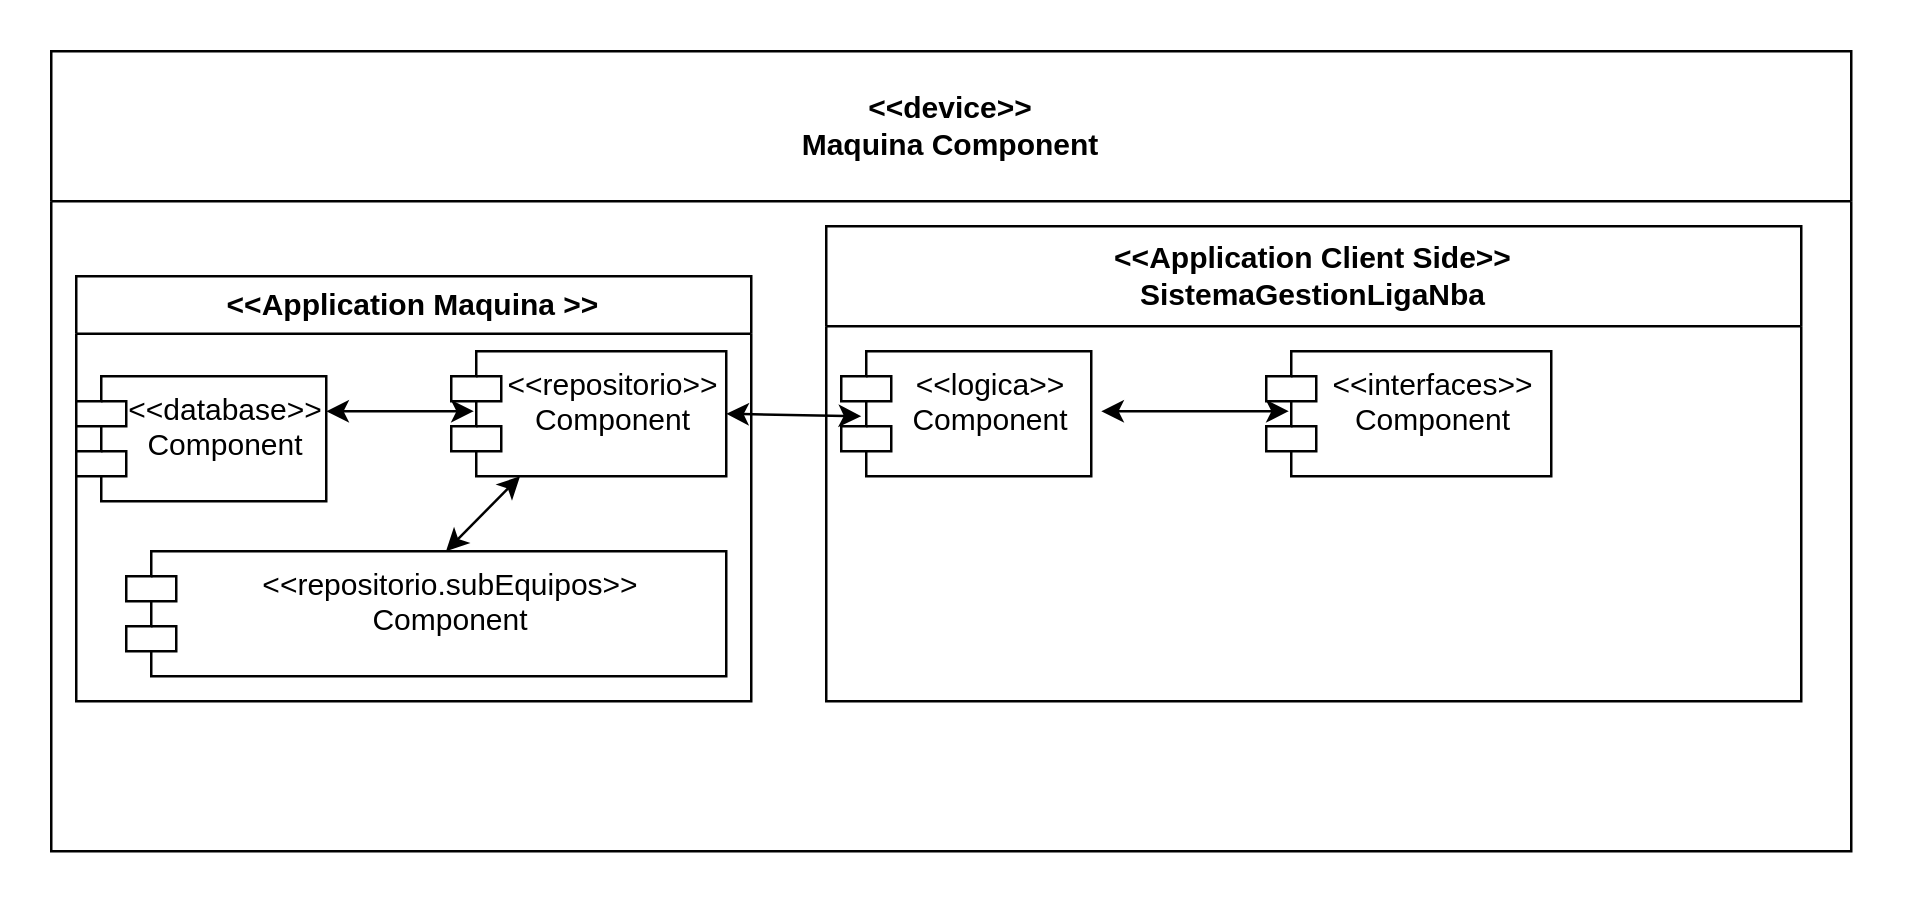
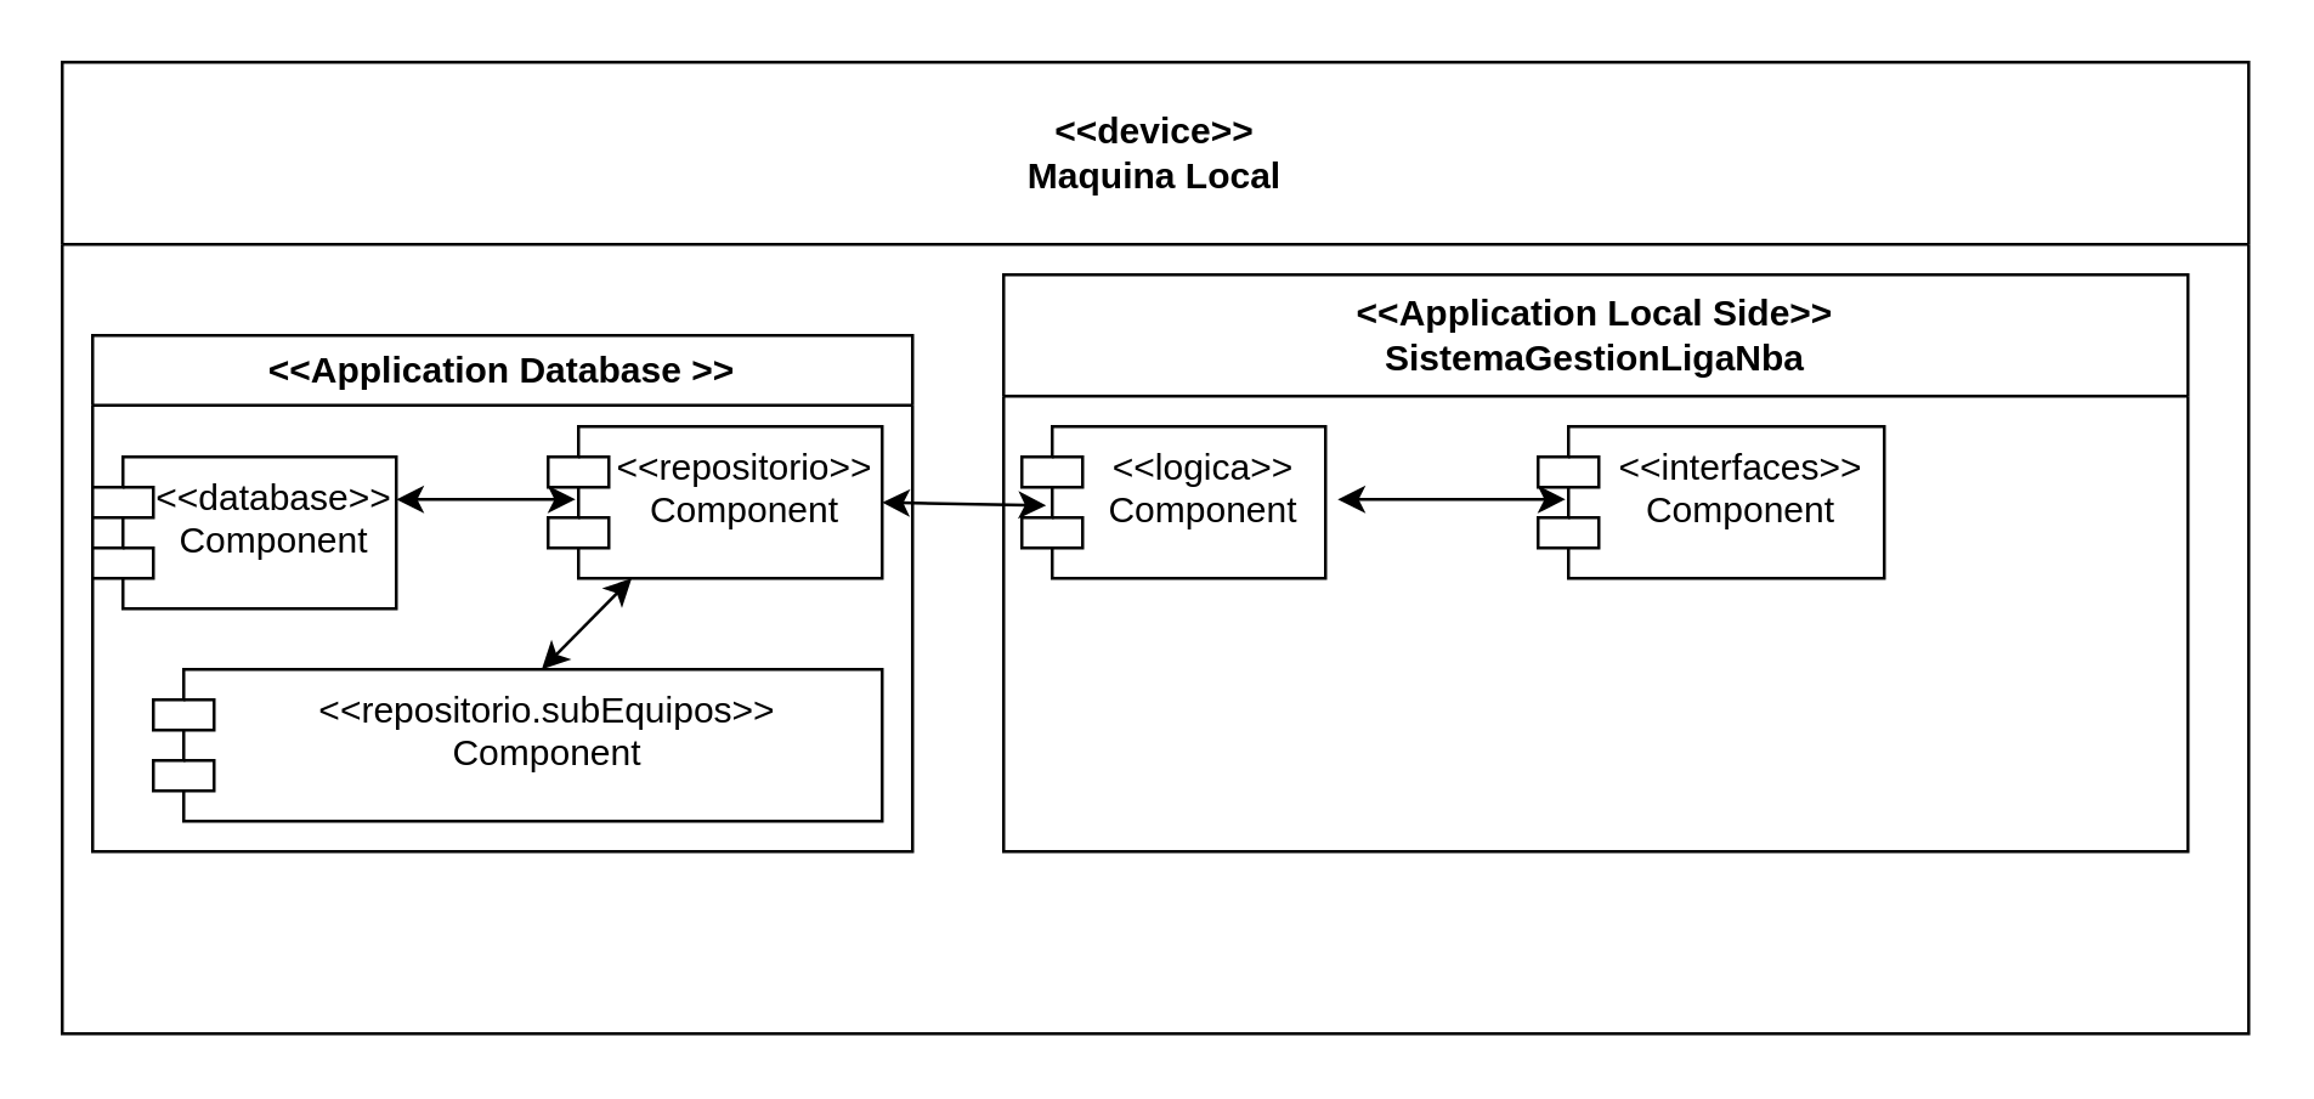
  <mxCell id="0" />
  <mxCell id="1" parent="0" />
- <mxCell id="2" value="&amp;lt;&amp;lt;device&amp;gt;&amp;gt;&lt;br&gt;Maquina Component" style="swimlane;whiteSpace=wrap;html=1;fillColor=#FFFFFF;fillStyle=solid;gradientColor=none;swimlaneFillColor=#FFFFFF;startSize=60;" vertex="1" parent="1"><mxGeometry x="20" y="20" width="720" height="320" as="geometry" /></mxCell>
- <mxCell id="3" value="&amp;lt;&amp;lt;Application Maquina &amp;gt;&amp;gt;" style="swimlane;whiteSpace=wrap;html=1;fillStyle=solid;fillColor=#FFFFFF;gradientColor=none;" vertex="1" parent="2"><mxGeometry x="10" y="90" width="270" height="170" as="geometry" /></mxCell>
+ <mxCell id="2" value="&amp;lt;&amp;lt;device&amp;gt;&amp;gt;&lt;br&gt;Maquina Local" style="swimlane;whiteSpace=wrap;html=1;fillColor=#FFFFFF;fillStyle=solid;gradientColor=none;swimlaneFillColor=#FFFFFF;startSize=60;" vertex="1" parent="1"><mxGeometry x="20" y="20" width="720" height="320" as="geometry" /></mxCell>
+ <mxCell id="3" value="&amp;lt;&amp;lt;Application Database &amp;gt;&amp;gt;" style="swimlane;whiteSpace=wrap;html=1;fillStyle=solid;fillColor=#FFFFFF;gradientColor=none;" vertex="1" parent="2"><mxGeometry x="10" y="90" width="270" height="170" as="geometry" /></mxCell>
  <mxCell id="4" value="" style="endArrow=classic;startArrow=classic;html=1;rounded=0;exitX=0.533;exitY=0;exitDx=0;exitDy=0;exitPerimeter=0;entryX=0.25;entryY=1;entryDx=0;entryDy=0;" edge="1" parent="3" source="8" target="6"><mxGeometry width="50" height="50" relative="1" as="geometry"><mxPoint x="145" y="114" as="sourcePoint" /><mxPoint x="177.98" y="83" as="targetPoint" /><Array as="points" /></mxGeometry></mxCell>
  <mxCell id="5" value="&lt;&lt;database&gt;&gt;&#10;Component" style="shape=module;align=left;spacingLeft=20;align=center;verticalAlign=top;fillStyle=solid;fillColor=#FFFFFF;gradientColor=none;" vertex="1" parent="3"><mxGeometry y="40" width="100" height="50" as="geometry" /></mxCell>
  <mxCell id="6" value="&lt;&lt;repositorio&gt;&gt;&#10;Component" style="shape=module;align=left;spacingLeft=20;align=center;verticalAlign=top;fillStyle=solid;fillColor=#FFFFFF;gradientColor=none;" vertex="1" parent="3"><mxGeometry x="150" y="30" width="110" height="50" as="geometry" /></mxCell>
  <mxCell id="7" value="" style="endArrow=classic;startArrow=classic;html=1;rounded=0;exitX=0.082;exitY=0.48;exitDx=0;exitDy=0;exitPerimeter=0;" edge="1" parent="3" source="6"><mxGeometry width="50" height="50" relative="1" as="geometry"><mxPoint x="145" y="54.5" as="sourcePoint" /><mxPoint x="100" y="54" as="targetPoint" /></mxGeometry></mxCell>
  <mxCell id="8" value="&lt;&lt;repositorio.subEquipos&gt;&gt;&#10;Component" style="shape=module;align=left;spacingLeft=20;align=center;verticalAlign=top;fillStyle=solid;fillColor=#FFFFFF;gradientColor=none;" vertex="1" parent="3"><mxGeometry x="20" y="110" width="240" height="50" as="geometry" /></mxCell>
- <mxCell id="9" value="&amp;lt;&amp;lt;Application Client Side&amp;gt;&amp;gt;&lt;br&gt;SistemaGestionLigaNba" style="swimlane;whiteSpace=wrap;html=1;fillStyle=solid;fillColor=#FFFFFF;gradientColor=none;startSize=40;" vertex="1" parent="2"><mxGeometry x="310" y="70" width="390" height="190" as="geometry" /></mxCell>
+ <mxCell id="9" value="&amp;lt;&amp;lt;Application Local Side&amp;gt;&amp;gt;&lt;br&gt;SistemaGestionLigaNba" style="swimlane;whiteSpace=wrap;html=1;fillStyle=solid;fillColor=#FFFFFF;gradientColor=none;startSize=40;" vertex="1" parent="2"><mxGeometry x="310" y="70" width="390" height="190" as="geometry" /></mxCell>
  <mxCell id="10" value="&lt;&lt;logica&gt;&gt;&#10;Component" style="shape=module;align=left;spacingLeft=20;align=center;verticalAlign=top;fillStyle=solid;fillColor=#FFFFFF;gradientColor=none;" vertex="1" parent="9"><mxGeometry x="6" y="50" width="100" height="50" as="geometry" /></mxCell>
  <mxCell id="11" value="&lt;&lt;interfaces&gt;&gt;&#10;Component" style="shape=module;align=left;spacingLeft=20;align=center;verticalAlign=top;fillStyle=solid;fillColor=#FFFFFF;gradientColor=none;" vertex="1" parent="9"><mxGeometry x="176" y="50" width="114" height="50" as="geometry" /></mxCell>
  <mxCell id="12" value="" style="endArrow=classic;startArrow=classic;html=1;rounded=0;entryX=0.079;entryY=0.48;entryDx=0;entryDy=0;entryPerimeter=0;" edge="1" parent="9" target="11"><mxGeometry width="50" height="50" relative="1" as="geometry"><mxPoint x="110" y="74" as="sourcePoint" /><mxPoint x="70" y="160" as="targetPoint" /></mxGeometry></mxCell>
  <mxCell id="13" value="" style="endArrow=classic;startArrow=classic;html=1;rounded=0;entryX=0.08;entryY=0.52;entryDx=0;entryDy=0;entryPerimeter=0;exitX=1;exitY=0.5;exitDx=0;exitDy=0;" edge="1" parent="2" source="6" target="10"><mxGeometry width="50" height="50" relative="1" as="geometry"><mxPoint x="270" y="140" as="sourcePoint" /><mxPoint x="380" y="230" as="targetPoint" /></mxGeometry></mxCell>
